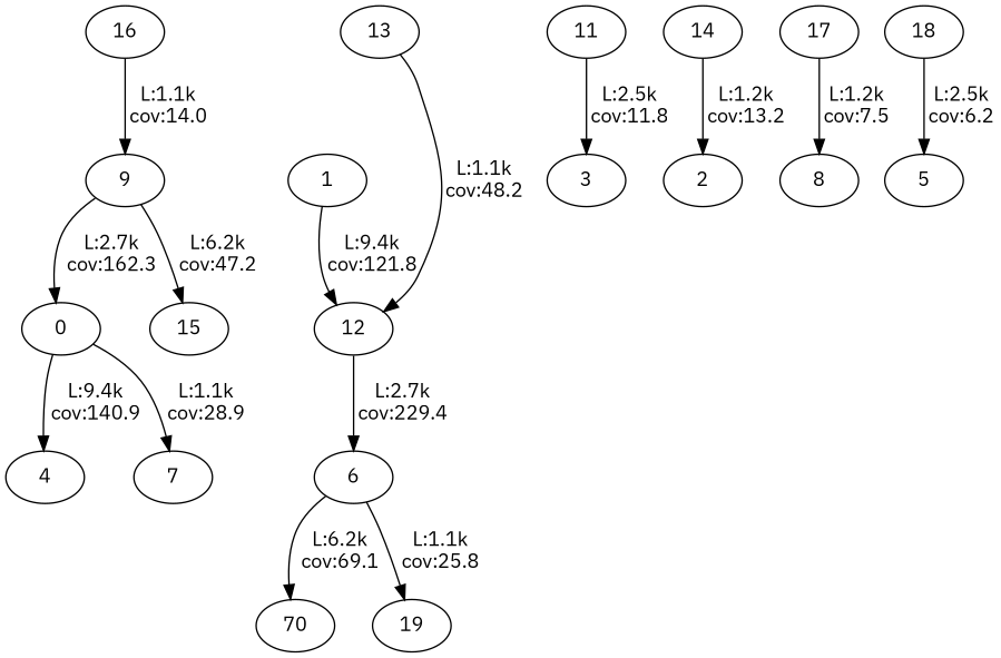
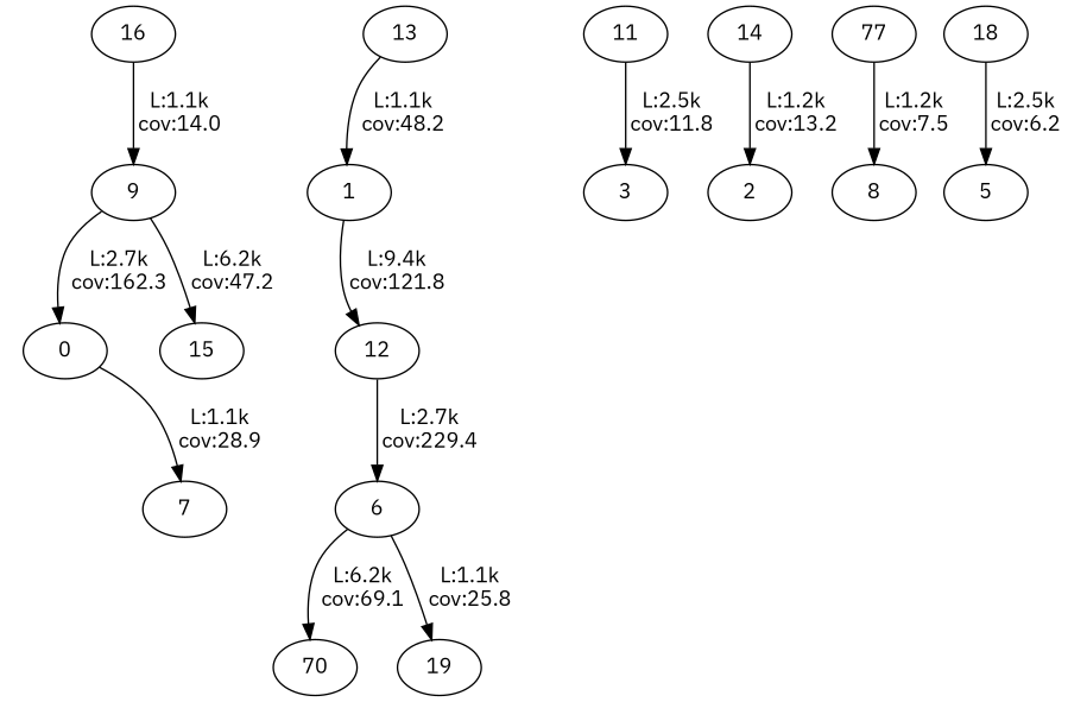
  digraph {
    fontname="IBM Plex Sans"
    node [fontname="IBM Plex Sans"]
    edge [fontname="IBM Plex Sans"]
    0
-   4
    7
    1
    12
    6
    n7 [label=70]
    19
    9
    15
    11
    3
    13
    14
    2
    16
-   17
+   17 [label=77]
    8
    18
    5
-   0 -> 4 [label=" L:9.4k\n cov:140.9"]
    0 -> 7 [label=" L:1.1k\n cov:28.9"]
    1 -> 12 [label=" L:9.4k\n cov:121.8"]
    12 -> 6 [label=" L:2.7k\n cov:229.4"]
    6 -> n7 [label=" L:6.2k\n cov:69.1"]
    6 -> 19 [label=" L:1.1k\n cov:25.8"]
    9 -> 0 [label=" L:2.7k\n cov:162.3"]
    9 -> 15 [label=" L:6.2k\n cov:47.2"]
    11 -> 3 [label=" L:2.5k\n cov:11.8"]
-   13 -> 12 [label=" L:1.1k\n cov:48.2"]
+   13 -> 1 [label=" L:1.1k\n cov:48.2"]
    14 -> 2 [label=" L:1.2k\n cov:13.2"]
    16 -> 9 [label=" L:1.1k\n cov:14.0"]
    17 -> 8 [label=" L:1.2k\n cov:7.5"]
    18 -> 5 [label=" L:2.5k\n cov:6.2"]
  }
